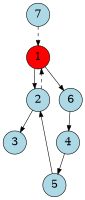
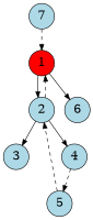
  digraph {
    node [fillcolor=lightblue fontcolor=black fontsize=20 shape=circle style=filled]
    1 [fillcolor=red]
    2
    6
    3
    4
    5
    7
    1 -> 2
    1 -> 6
    2 -> 1 [style=dashed]
    2 -> 3
-   6 -> 4
-   4 -> 5
-   5 -> 2 [style=solid]
+   2 -> 4
+   4 -> 5 [style=dashed]
+   5 -> 2 [style=dashed]
    7 -> 1 [style=dashed]
  }
